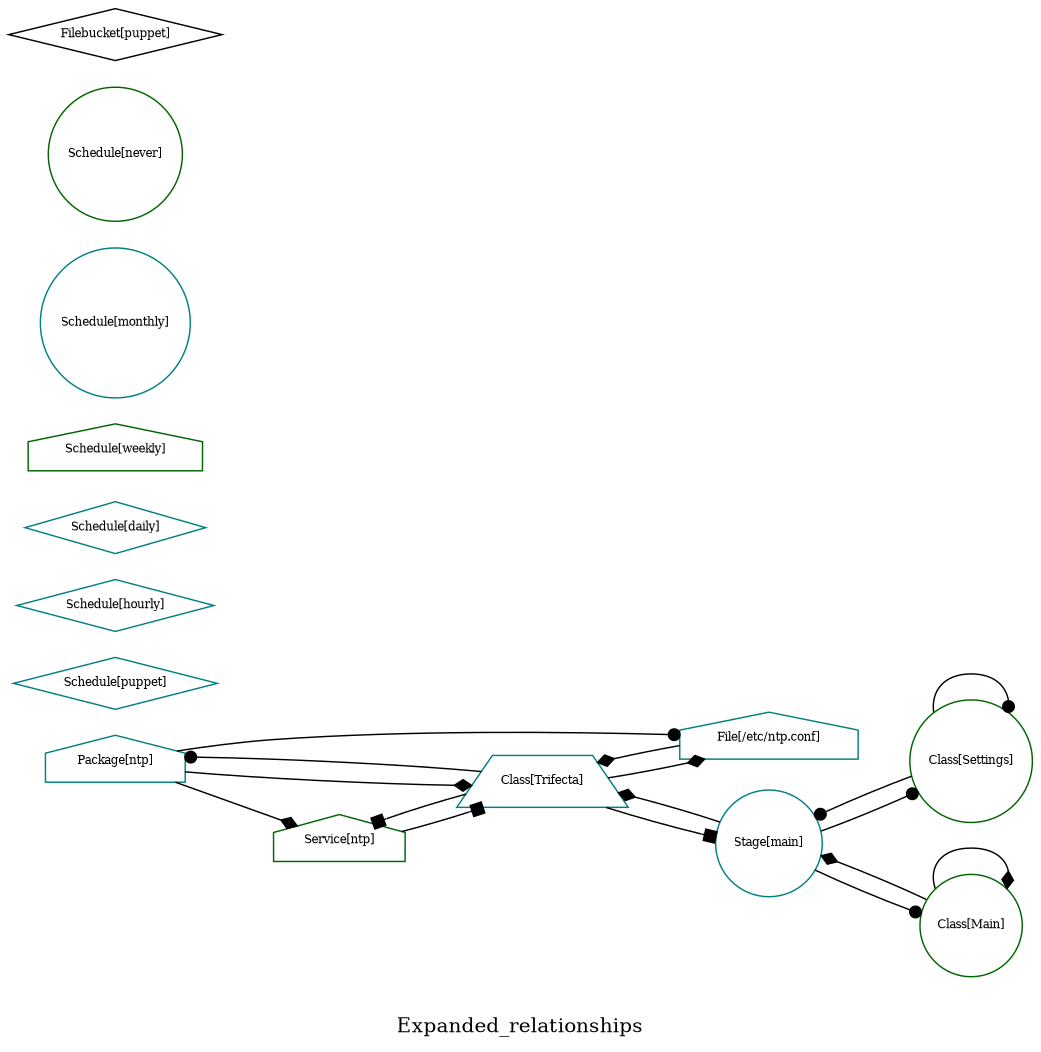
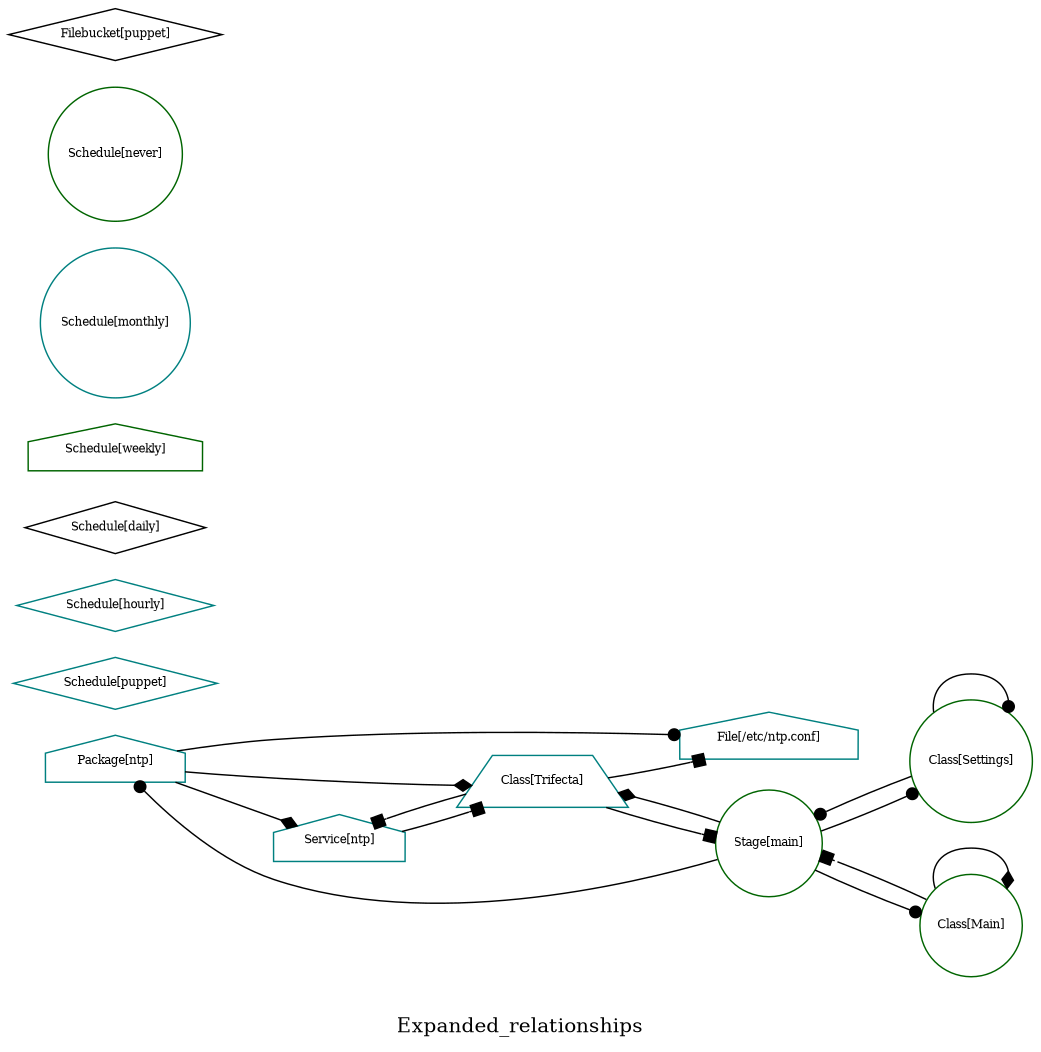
  digraph {
    label=Expanded_relationships
    rankdir=LR
    node [color=teal fontsize=8 shape=circle]
    edge [arrowhead=diamond fontsize=8]
    n1 [label="Package[ntp]" shape=house]
-   n2 [color=darkgreen label="Service[ntp]" shape=house]
+   n2 [label="Service[ntp]" shape=house]
    n3 [label="File[/etc/ntp.conf]" shape=house]
    n4 [label="Class[Trifecta]" shape=trapezium]
-   n5 [label="Stage[main]"]
+   n5 [color=darkgreen label="Stage[main]"]
    n6 [label="Schedule[puppet]" shape=diamond]
    n7 [label="Schedule[hourly]" shape=diamond]
-   n8 [label="Schedule[daily]" shape=diamond]
+   n8 [color=black label="Schedule[daily]" shape=diamond]
    n9 [color=darkgreen label="Schedule[weekly]" shape=house]
    n10 [label="Schedule[monthly]"]
    n11 [color=darkgreen label="Schedule[never]"]
    n12 [color=black label="Filebucket[puppet]" shape=diamond]
    n13 [color=darkgreen label="Class[Settings]"]
    n14 [color=darkgreen label="Class[Main]"]
    n1 -> n2
    n1 -> n3 [arrowhead=dot]
    n1 -> n4
    n2 -> n4 [arrowhead=box]
-   n3 -> n4
-   n4 -> n1 [arrowhead=dot]
+   n5 -> n1 [arrowhead=dot]
    n4 -> n2 [arrowhead=box]
-   n4 -> n3
+   n4 -> n3 [arrowhead=box]
    n4 -> n5 [arrowhead=box]
    n5 -> n4
    n5 -> n13 [arrowhead=dot]
    n5 -> n14 [arrowhead=dot]
    n13 -> n5 [arrowhead=dot]
    n13 -> n13 [arrowhead=dot]
-   n14 -> n5
+   n14 -> n5 [arrowhead=box]
    n14 -> n14
  }
